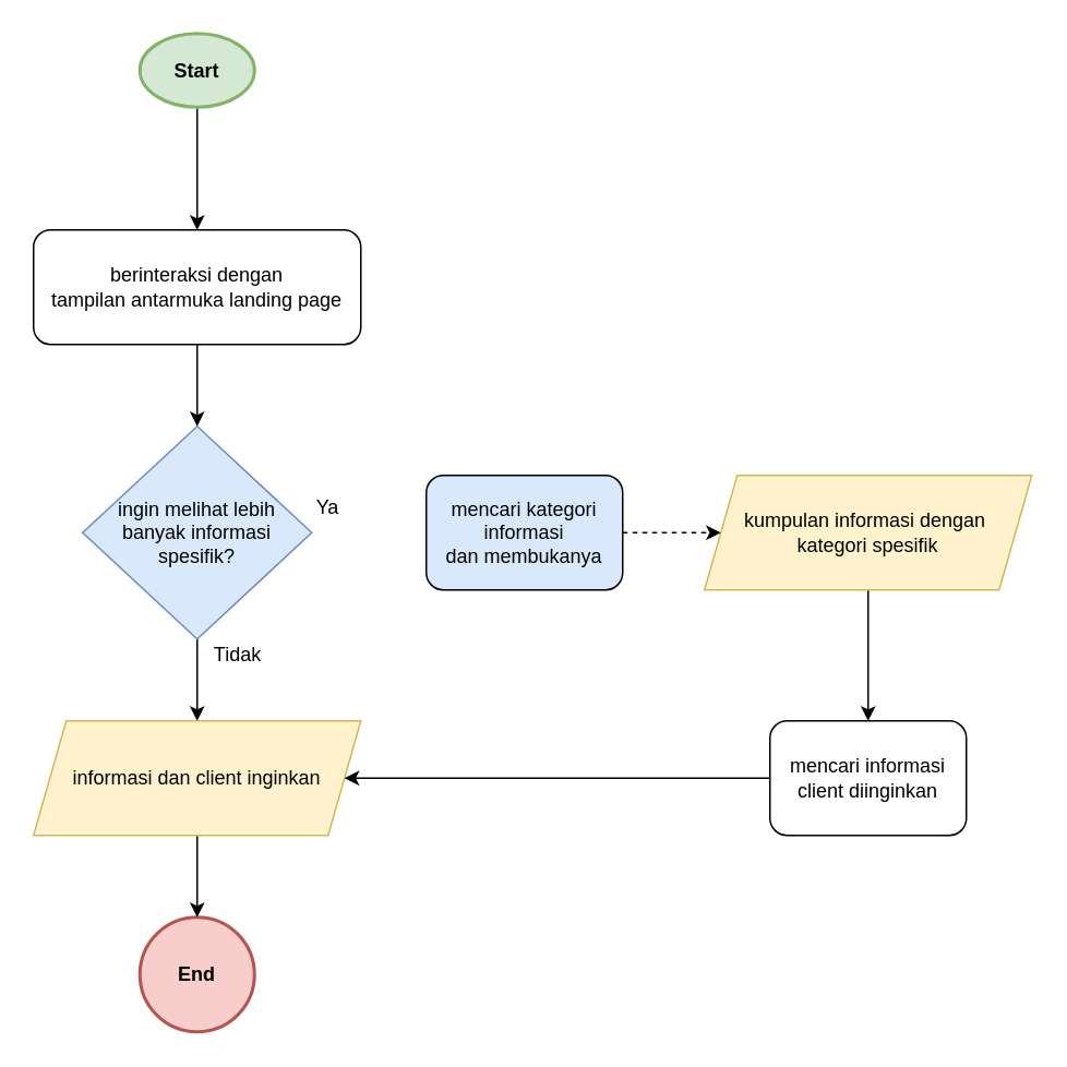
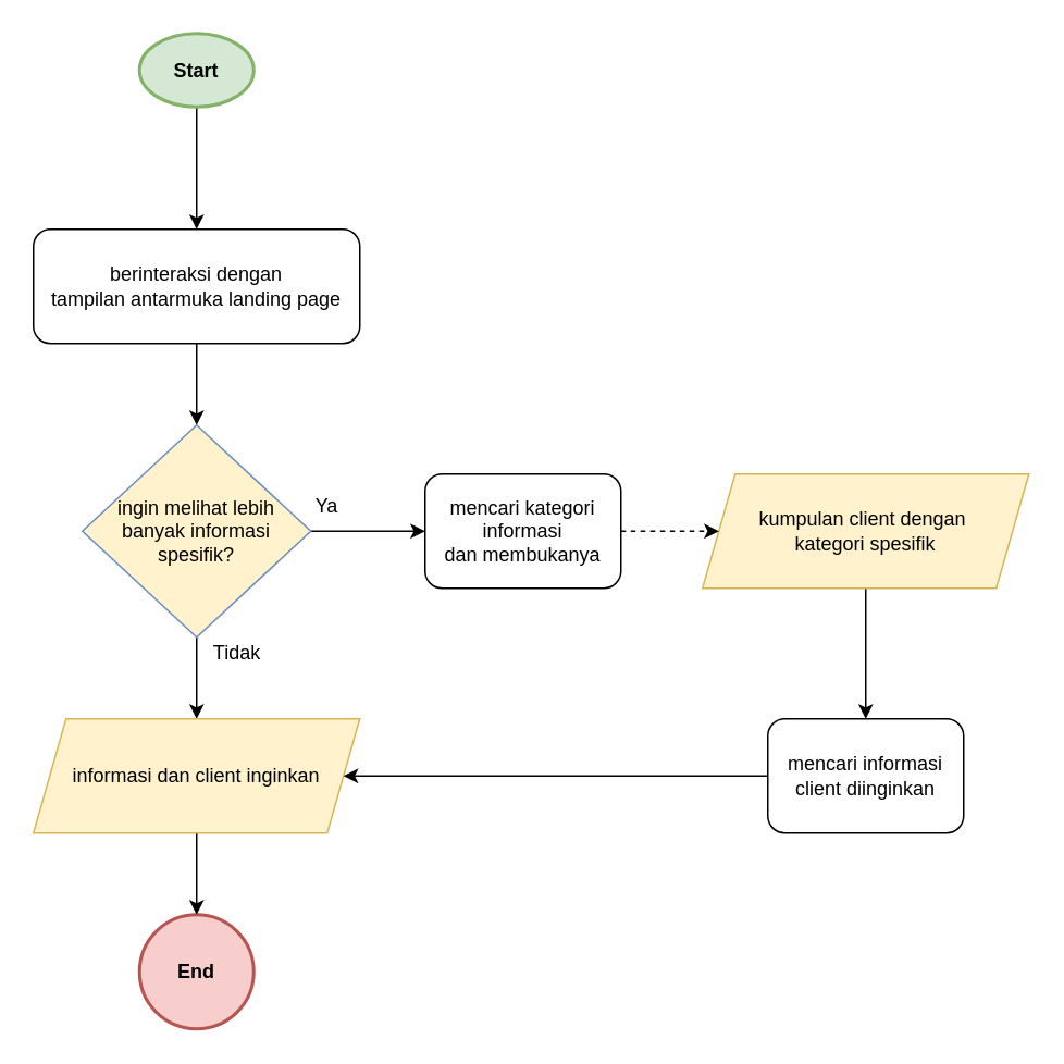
  <mxCell id="0" />
  <mxCell id="1" parent="0" />
  <mxCell id="2" value="End" style="ellipse;whiteSpace=wrap;html=1;aspect=fixed;fillColor=#f8cecc;strokeColor=#b85450;fontStyle=1;strokeWidth=2;" parent="1" vertex="1"><mxGeometry x="85" y="560" width="70" height="70" as="geometry" /></mxCell>
  <mxCell id="3" style="edgeStyle=orthogonalEdgeStyle;rounded=0;orthogonalLoop=1;jettySize=auto;html=1;entryX=0.5;entryY=0;entryDx=0;entryDy=0;fontColor=#FFFFFF;" parent="1" source="4" target="9" edge="1"><mxGeometry relative="1" as="geometry" /></mxCell>
  <mxCell id="4" value="Start" style="ellipse;whiteSpace=wrap;html=1;aspect=fixed;fillColor=#d5e8d4;strokeColor=#82b366;fontStyle=1;strokeWidth=2;" parent="1" vertex="1"><mxGeometry x="85" y="20" width="70" height="45" as="geometry" /></mxCell>
  <mxCell id="5" value="" style="edgeStyle=orthogonalEdgeStyle;rounded=0;orthogonalLoop=1;jettySize=auto;html=1;" parent="1" source="7" target="13" edge="1"><mxGeometry relative="1" as="geometry" /></mxCell>
- <mxCell id="7" value="  ingin melihat lebih banyak informasi spesifik?" style="rhombus;whiteSpace=wrap;html=1;strokeWidth=1;fillColor=#dae8fc;strokeColor=#6c8ebf;" parent="1" vertex="1"><mxGeometry x="50" y="260" width="140" height="130" as="geometry" /></mxCell>
+ <mxCell id="6" style="edgeStyle=orthogonalEdgeStyle;rounded=0;orthogonalLoop=1;jettySize=auto;html=1;entryX=0;entryY=0.5;entryDx=0;entryDy=0;" edge="1" parent="1" source="7" target="17"><mxGeometry relative="1" as="geometry" /></mxCell>
+ <mxCell id="7" value="  ingin melihat lebih banyak informasi spesifik?" style="rhombus;whiteSpace=wrap;html=1;strokeWidth=1;fillColor=#fff2cc;strokeColor=#6c8ebf;" parent="1" vertex="1"><mxGeometry x="50" y="260" width="140" height="130" as="geometry" /></mxCell>
  <mxCell id="8" style="edgeStyle=orthogonalEdgeStyle;rounded=0;orthogonalLoop=1;jettySize=auto;html=1;fontColor=#FFFFFF;" parent="1" source="9" target="7" edge="1"><mxGeometry relative="1" as="geometry" /></mxCell>
  <mxCell id="9" value="  berinteraksi dengan&lt;br&gt;tampilan antarmuka landing page" style="rounded=1;whiteSpace=wrap;html=1;fontSize=12;glass=0;strokeWidth=1;shadow=0;" parent="1" vertex="1"><mxGeometry x="20" y="140" width="200" height="70" as="geometry" /></mxCell>
  <mxCell id="10" value="&lt;font color=&quot;#000000&quot;&gt;Ya&lt;/font&gt;" style="text;html=1;strokeColor=none;fillColor=none;align=center;verticalAlign=middle;whiteSpace=wrap;rounded=0;fontColor=#FFFFFF;" parent="1" vertex="1"><mxGeometry x="190" y="300" width="20" height="20" as="geometry" /></mxCell>
  <mxCell id="11" value="&lt;font color=&quot;#000000&quot;&gt;Tidak&lt;/font&gt;" style="text;html=1;strokeColor=none;fillColor=none;align=center;verticalAlign=middle;whiteSpace=wrap;rounded=0;fontColor=#FFFFFF;" parent="1" vertex="1"><mxGeometry x="135" y="390" width="20" height="20" as="geometry" /></mxCell>
  <mxCell id="12" value="" style="edgeStyle=orthogonalEdgeStyle;rounded=0;orthogonalLoop=1;jettySize=auto;html=1;" parent="1" source="13" target="2" edge="1"><mxGeometry relative="1" as="geometry" /></mxCell>
  <mxCell id="13" value="informasi dan client inginkan" style="shape=parallelogram;perimeter=parallelogramPerimeter;whiteSpace=wrap;html=1;fixedSize=1;strokeWidth=1;fillColor=#fff2cc;strokeColor=#d6b656;" parent="1" vertex="1"><mxGeometry x="20" y="440" width="200" height="70" as="geometry" /></mxCell>
  <mxCell id="14" value="" style="edgeStyle=orthogonalEdgeStyle;rounded=0;orthogonalLoop=1;jettySize=auto;html=1;" parent="1" source="15" target="19" edge="1"><mxGeometry relative="1" as="geometry" /></mxCell>
- <mxCell id="15" value="kumpulan informasi dengan&amp;nbsp;&lt;br&gt;kategori spesifik" style="shape=parallelogram;perimeter=parallelogramPerimeter;whiteSpace=wrap;html=1;fixedSize=1;strokeWidth=1;fillColor=#fff2cc;strokeColor=#d6b656;" parent="1" vertex="1"><mxGeometry x="430" y="290" width="200" height="70" as="geometry" /></mxCell>
+ <mxCell id="15" value="kumpulan client dengan&amp;nbsp;&lt;br&gt;kategori spesifik" style="shape=parallelogram;perimeter=parallelogramPerimeter;whiteSpace=wrap;html=1;fixedSize=1;strokeWidth=1;fillColor=#fff2cc;strokeColor=#d6b656;" parent="1" vertex="1"><mxGeometry x="430" y="290" width="200" height="70" as="geometry" /></mxCell>
  <mxCell id="16" value="" style="edgeStyle=orthogonalEdgeStyle;rounded=0;orthogonalLoop=1;jettySize=auto;html=1;dashed=1;" parent="1" source="17" target="15" edge="1"><mxGeometry relative="1" as="geometry" /></mxCell>
- <mxCell id="17" value="  mencari kategori informasi&lt;br&gt;dan membukanya" style="rounded=1;whiteSpace=wrap;html=1;fontSize=12;glass=0;strokeWidth=1;shadow=0;fillColor=#dae8fc;" parent="1" vertex="1"><mxGeometry x="260" y="290" width="120" height="70" as="geometry" /></mxCell>
+ <mxCell id="17" value="  mencari kategori informasi&lt;br&gt;dan membukanya" style="rounded=1;whiteSpace=wrap;html=1;fontSize=12;glass=0;strokeWidth=1;shadow=0;" parent="1" vertex="1"><mxGeometry x="260" y="290" width="120" height="70" as="geometry" /></mxCell>
  <mxCell id="18" style="edgeStyle=orthogonalEdgeStyle;rounded=0;orthogonalLoop=1;jettySize=auto;html=1;" parent="1" source="19" target="13" edge="1"><mxGeometry relative="1" as="geometry" /></mxCell>
  <mxCell id="19" value="  mencari informasi client diinginkan" style="rounded=1;whiteSpace=wrap;html=1;fontSize=12;glass=0;strokeWidth=1;shadow=0;" parent="1" vertex="1"><mxGeometry x="470" y="440" width="120" height="70" as="geometry" /></mxCell>
